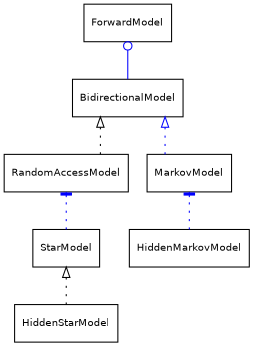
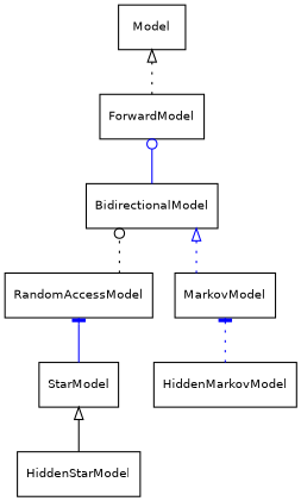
  digraph {
    concentrate=true
    rankdir=BT
    splines=ortho
    node [fontname=Helvetica fontsize=10 margin="0.1,0.01" shape=box]
    edge [arrowhead=onormal color=blue headport=s style=dotted tailport=n]
    ForwardModel
+   Model
    BidirectionalModel
    RandomAccessModel
    StarModel
    HiddenStarModel
    MarkovModel
    HiddenMarkovModel
+   ForwardModel -> Model [color=black]
    BidirectionalModel -> ForwardModel [arrowhead=odot style=solid]
-   RandomAccessModel -> BidirectionalModel [color=black]
-   StarModel -> RandomAccessModel [arrowhead=tee]
-   HiddenStarModel -> StarModel [color=black]
+   RandomAccessModel -> BidirectionalModel [arrowhead=odot color=black]
+   StarModel -> RandomAccessModel [arrowhead=tee style=solid]
+   HiddenStarModel -> StarModel [color=black style=solid]
    MarkovModel -> BidirectionalModel
    HiddenMarkovModel -> MarkovModel [arrowhead=tee]
  }
